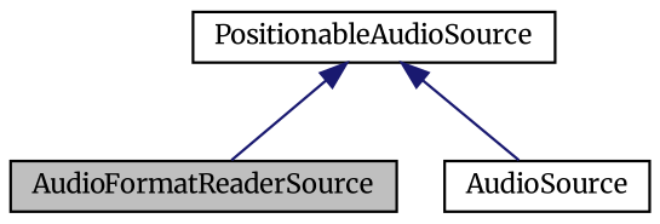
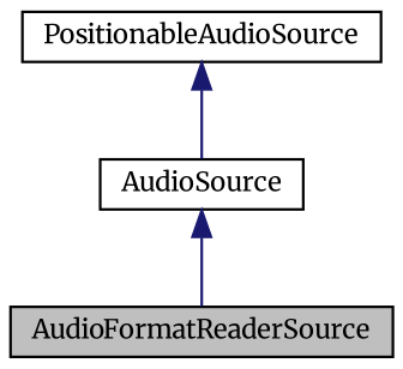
  digraph {
    fontname=Merriweather
    node [color=black fontname=Merriweather fontsize=10 shape=record]
    edge [color=midnightblue dir=back fontname=Merriweather fontsize=10 labelfontname=Helvetica labelfontsize=10 style=solid]
    n1 [fillcolor=grey75 fontcolor=black height=0.2 label=AudioFormatReaderSource style=filled width=0.4]
    n2 [height=0.2 label=PositionableAudioSource width=0.4]
    n3 [height=0.2 label=AudioSource width=0.4]
-   n2 -> n1
+   n3 -> n1
    n2 -> n3
  }
